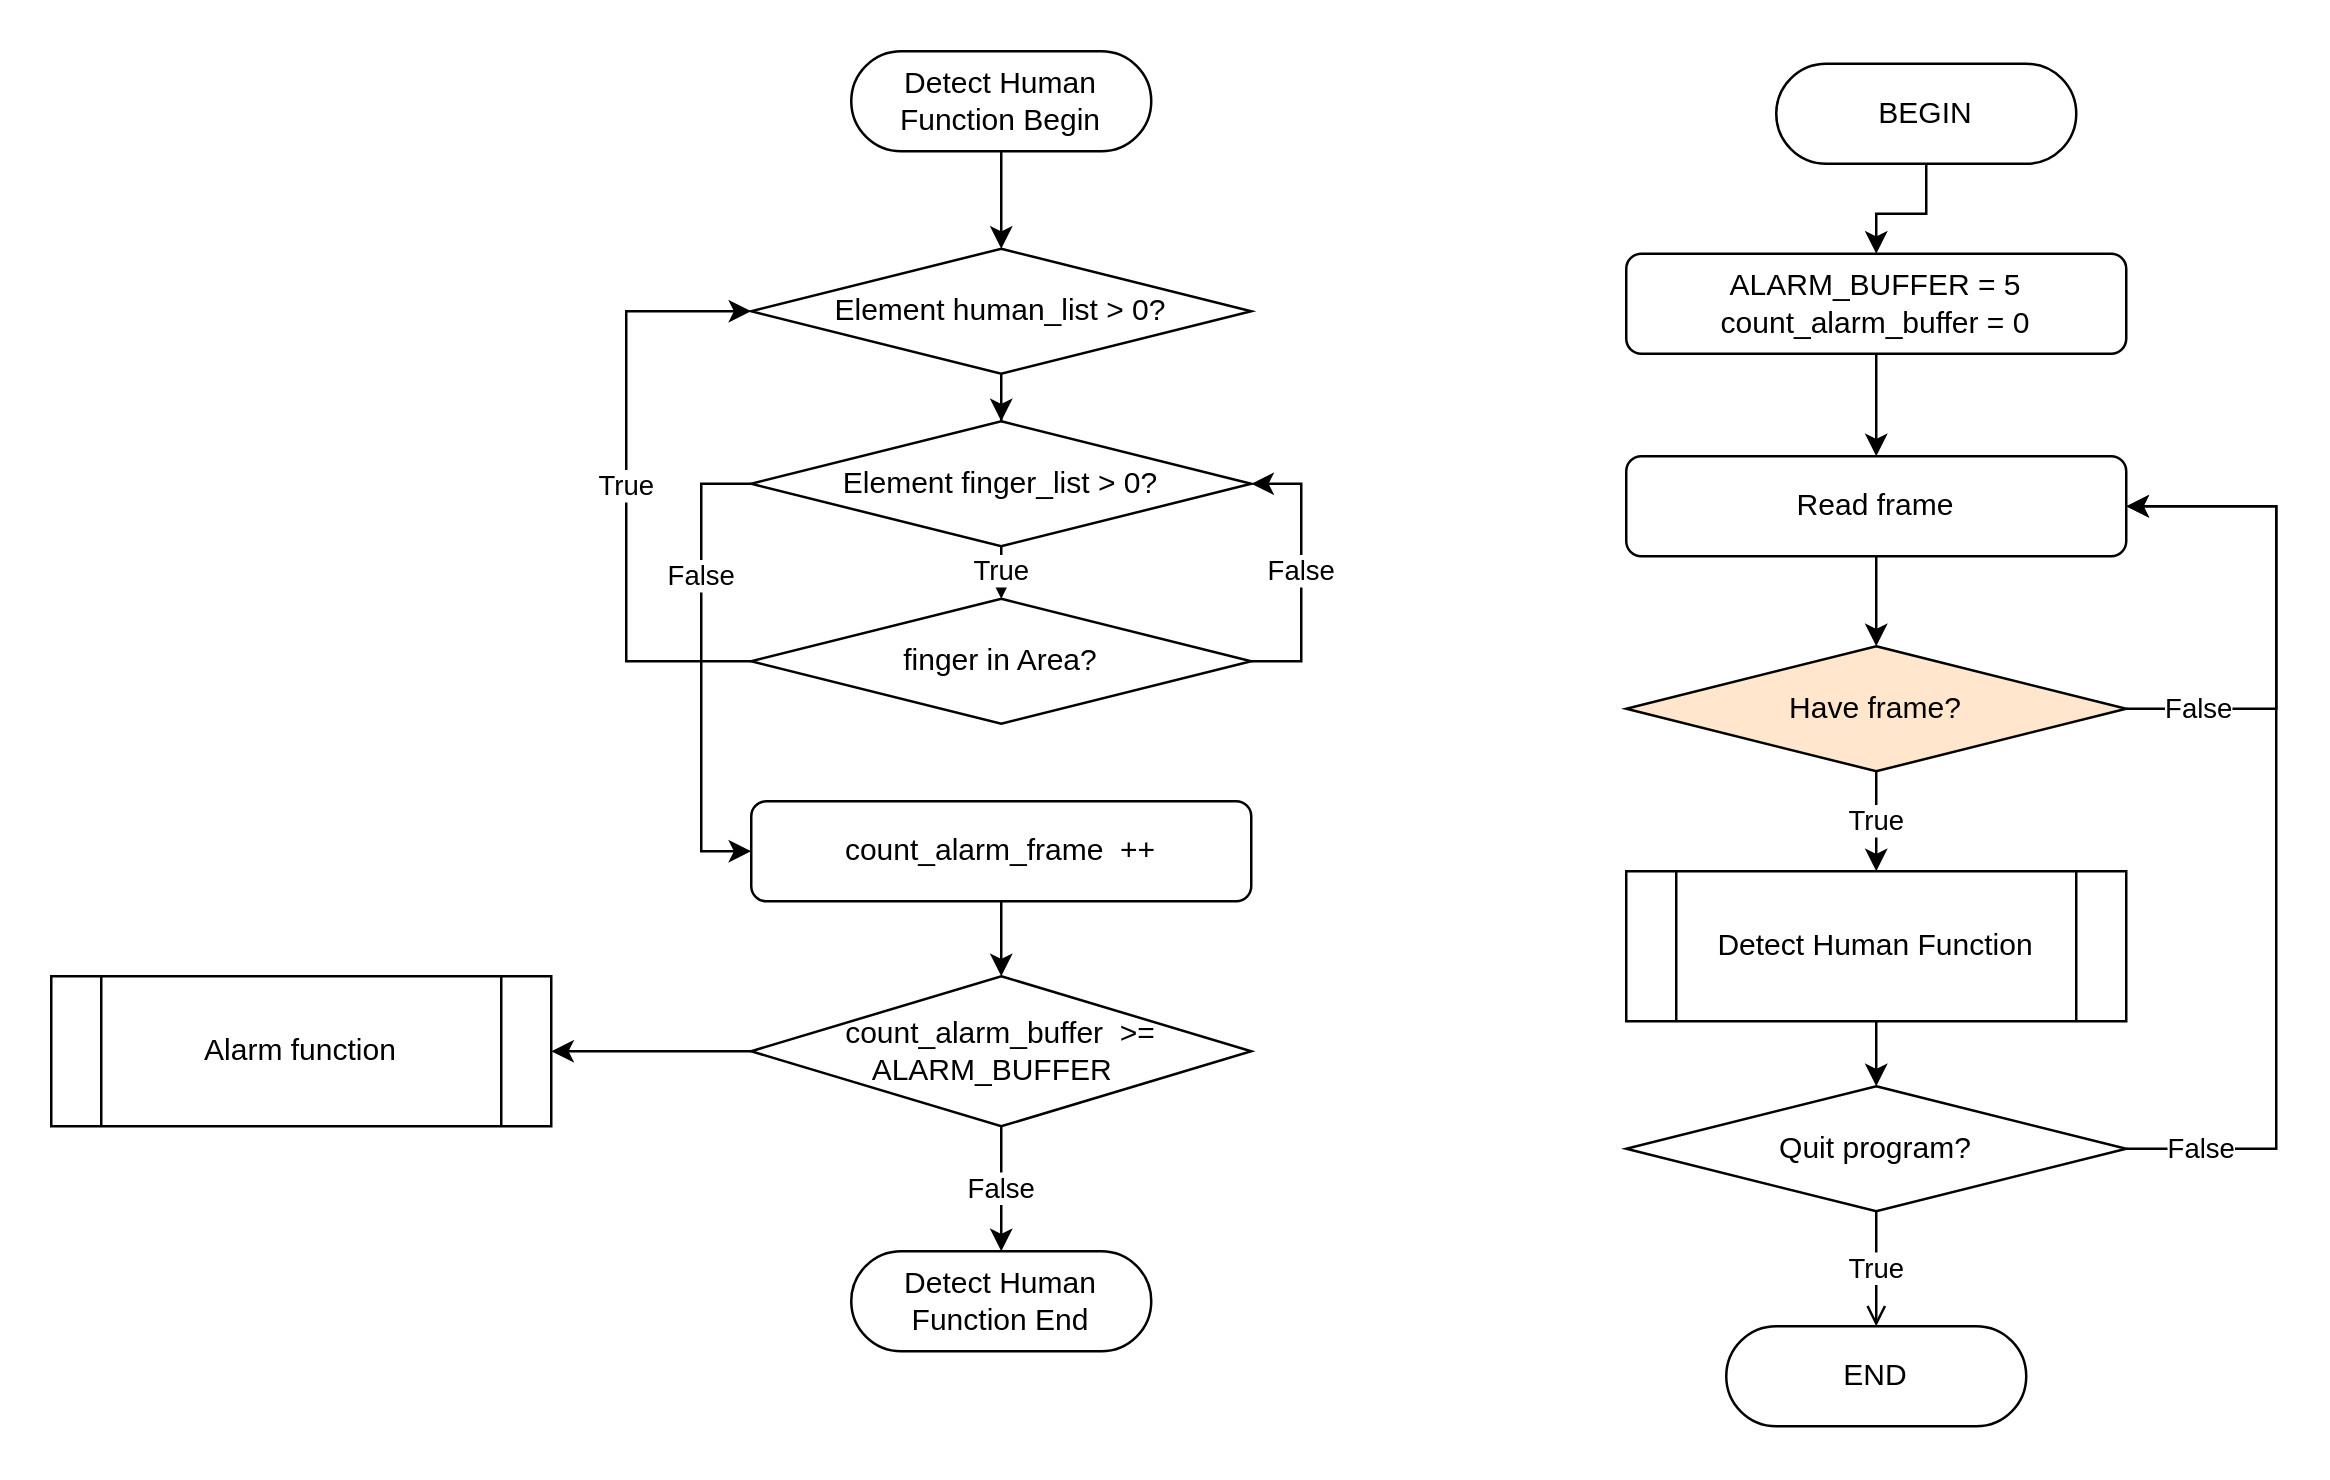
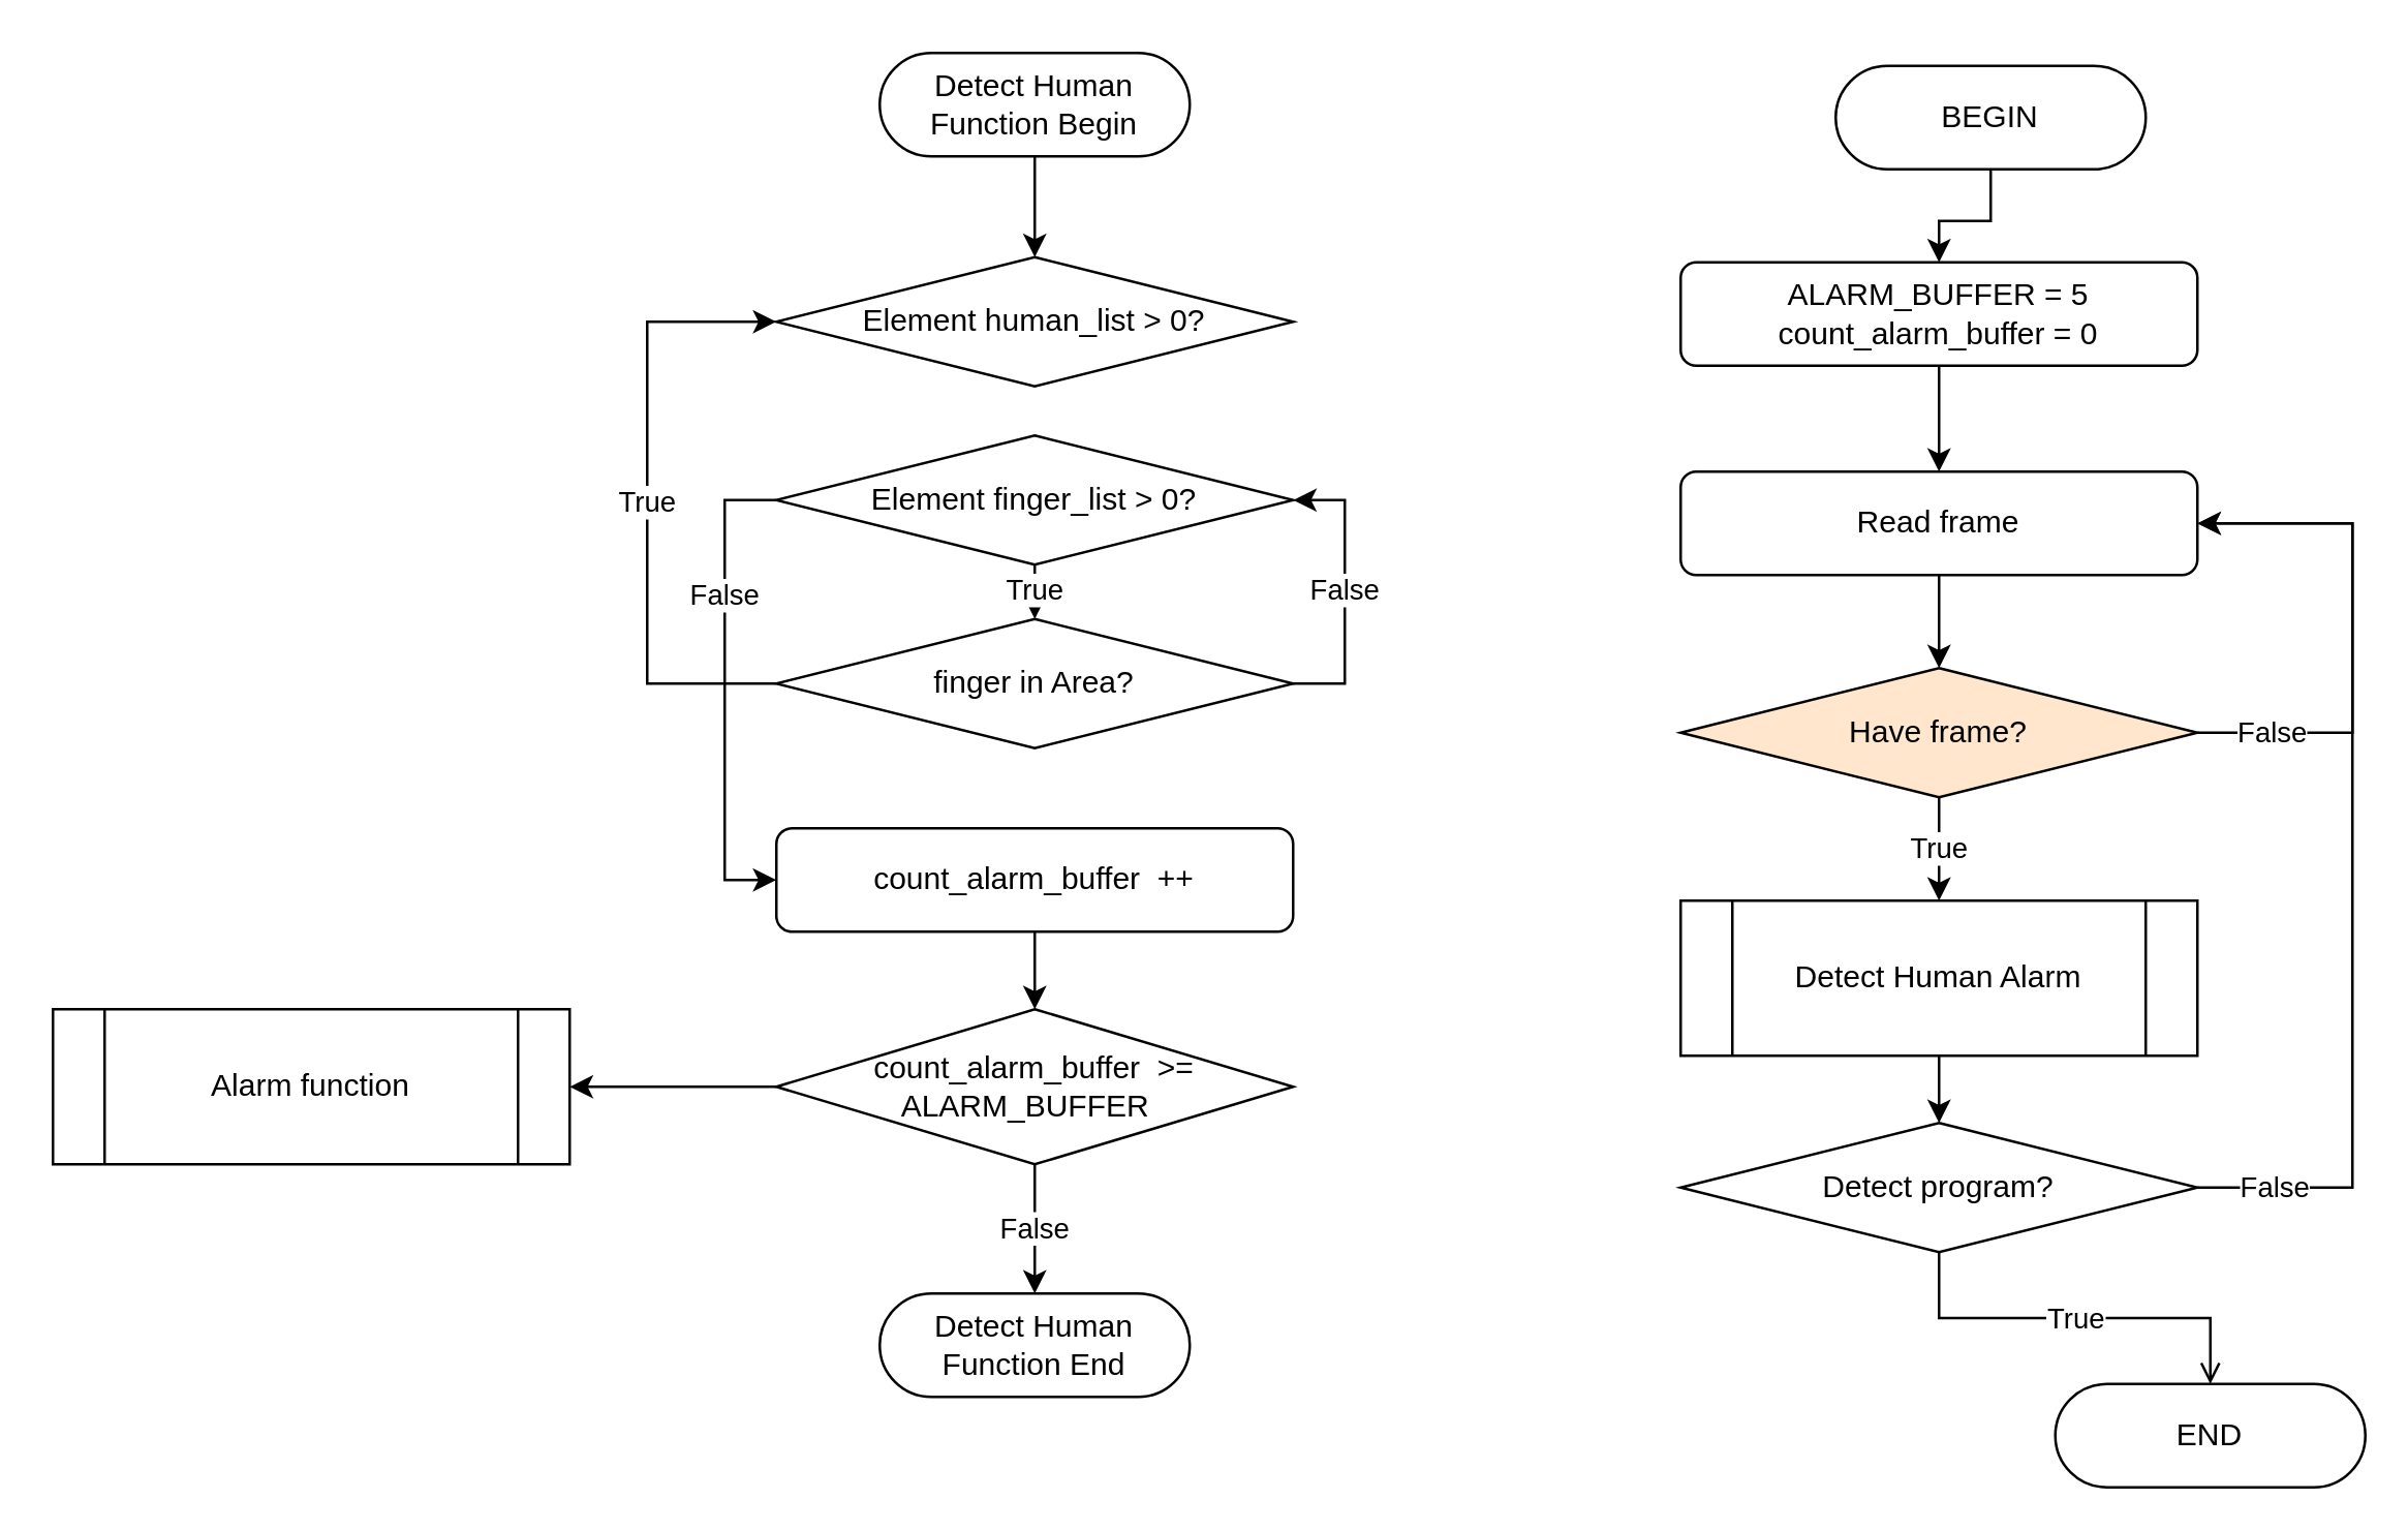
  <mxCell id="0" />
  <mxCell id="1" parent="0" />
  <mxCell id="2" value="" style="edgeStyle=orthogonalEdgeStyle;rounded=0;orthogonalLoop=1;jettySize=auto;html=1;" edge="1" parent="1" source="3" target="5"><mxGeometry relative="1" as="geometry" /></mxCell>
  <mxCell id="3" value="BEGIN" style="rounded=1;whiteSpace=wrap;html=1;arcSize=50;" vertex="1" parent="1"><mxGeometry x="710" y="25" width="120" height="40" as="geometry" /></mxCell>
  <mxCell id="4" style="edgeStyle=orthogonalEdgeStyle;rounded=0;orthogonalLoop=1;jettySize=auto;html=1;exitX=0.5;exitY=1;exitDx=0;exitDy=0;entryX=0.5;entryY=0;entryDx=0;entryDy=0;" edge="1" parent="1" source="5" target="7"><mxGeometry relative="1" as="geometry" /></mxCell>
  <mxCell id="5" value="ALARM_BUFFER = 5&lt;br&gt;count_alarm_buffer = 0" style="rounded=1;whiteSpace=wrap;html=1;" vertex="1" parent="1"><mxGeometry x="650" y="101" width="200" height="40" as="geometry" /></mxCell>
  <mxCell id="6" value="" style="edgeStyle=orthogonalEdgeStyle;rounded=0;orthogonalLoop=1;jettySize=auto;html=1;" edge="1" parent="1" source="7" target="10"><mxGeometry relative="1" as="geometry" /></mxCell>
  <mxCell id="7" value="Read frame" style="rounded=1;whiteSpace=wrap;html=1;" vertex="1" parent="1"><mxGeometry x="650" y="182" width="200" height="40" as="geometry" /></mxCell>
  <mxCell id="8" value="False" style="edgeStyle=orthogonalEdgeStyle;rounded=0;orthogonalLoop=1;jettySize=auto;html=1;exitX=1;exitY=0.5;exitDx=0;exitDy=0;entryX=1;entryY=0.5;entryDx=0;entryDy=0;" edge="1" parent="1" source="10" target="7"><mxGeometry x="-0.707" relative="1" as="geometry"><mxPoint x="850" y="200" as="targetPoint" /><Array as="points"><mxPoint x="910" y="283" /><mxPoint x="910" y="202" /></Array><mxPoint as="offset" /></mxGeometry></mxCell>
  <mxCell id="9" value="True" style="edgeStyle=orthogonalEdgeStyle;rounded=0;orthogonalLoop=1;jettySize=auto;html=1;" edge="1" parent="1" source="10" target="12"><mxGeometry relative="1" as="geometry" /></mxCell>
  <mxCell id="10" value="Have frame?" style="rhombus;whiteSpace=wrap;html=1;fillColor=#ffe6cc;" vertex="1" parent="1"><mxGeometry x="650" y="258" width="200" height="50" as="geometry" /></mxCell>
  <mxCell id="11" value="" style="edgeStyle=orthogonalEdgeStyle;rounded=0;orthogonalLoop=1;jettySize=auto;html=1;" edge="1" parent="1" source="12" target="15"><mxGeometry relative="1" as="geometry" /></mxCell>
- <mxCell id="12" value="Detect Human Function" style="shape=process;whiteSpace=wrap;html=1;backgroundOutline=1;" vertex="1" parent="1"><mxGeometry x="650" y="348" width="200" height="60" as="geometry" /></mxCell>
+ <mxCell id="12" value="Detect Human Alarm" style="shape=process;whiteSpace=wrap;html=1;backgroundOutline=1;" vertex="1" parent="1"><mxGeometry x="650" y="348" width="200" height="60" as="geometry" /></mxCell>
  <mxCell id="13" value="False" style="edgeStyle=orthogonalEdgeStyle;rounded=0;orthogonalLoop=1;jettySize=auto;html=1;exitX=1;exitY=0.5;exitDx=0;exitDy=0;" edge="1" parent="1" source="15"><mxGeometry x="-0.841" relative="1" as="geometry"><mxPoint x="850" y="202" as="targetPoint" /><Array as="points"><mxPoint x="910" y="459" /><mxPoint x="910" y="202" /></Array><mxPoint as="offset" /></mxGeometry></mxCell>
  <mxCell id="14" value="True" style="edgeStyle=orthogonalEdgeStyle;rounded=0;orthogonalLoop=1;jettySize=auto;html=1;endArrow=open;" edge="1" parent="1" source="15" target="16"><mxGeometry relative="1" as="geometry" /></mxCell>
- <mxCell id="15" value="Quit program?" style="rhombus;whiteSpace=wrap;html=1;" vertex="1" parent="1"><mxGeometry x="650" y="434" width="200" height="50" as="geometry" /></mxCell>
- <mxCell id="16" value="END" style="rounded=1;whiteSpace=wrap;html=1;arcSize=50;" vertex="1" parent="1"><mxGeometry x="690" y="530" width="120" height="40" as="geometry" /></mxCell>
+ <mxCell id="15" value="Detect program?" style="rhombus;whiteSpace=wrap;html=1;" vertex="1" parent="1"><mxGeometry x="650" y="434" width="200" height="50" as="geometry" /></mxCell>
+ <mxCell id="16" value="END" style="rounded=1;whiteSpace=wrap;html=1;arcSize=50;" vertex="1" parent="1"><mxGeometry x="795" y="535" width="120" height="40" as="geometry" /></mxCell>
  <mxCell id="17" value="Detect Human Function Begin" style="rounded=1;whiteSpace=wrap;html=1;arcSize=50;" vertex="1" parent="1"><mxGeometry x="340" y="20" width="120" height="40" as="geometry" /></mxCell>
  <mxCell id="18" value="Detect Human Function End" style="rounded=1;whiteSpace=wrap;html=1;arcSize=50;" vertex="1" parent="1"><mxGeometry x="340" y="500" width="120" height="40" as="geometry" /></mxCell>
- <mxCell id="19" value="" style="edgeStyle=orthogonalEdgeStyle;rounded=0;orthogonalLoop=1;jettySize=auto;html=1;" edge="1" parent="1" source="20" target="23"><mxGeometry relative="1" as="geometry" /></mxCell>
  <mxCell id="20" value="Element human_list &amp;gt; 0?" style="rhombus;whiteSpace=wrap;html=1;" vertex="1" parent="1"><mxGeometry x="300" y="99" width="200" height="50" as="geometry" /></mxCell>
  <mxCell id="21" value="True" style="edgeStyle=orthogonalEdgeStyle;rounded=0;orthogonalLoop=1;jettySize=auto;html=1;" edge="1" parent="1" source="23" target="27"><mxGeometry relative="1" as="geometry" /></mxCell>
  <mxCell id="22" value="False" style="edgeStyle=orthogonalEdgeStyle;rounded=0;orthogonalLoop=1;jettySize=auto;html=1;exitX=0;exitY=0.5;exitDx=0;exitDy=0;entryX=0;entryY=0.5;entryDx=0;entryDy=0;" edge="1" parent="1" source="23" target="29"><mxGeometry x="-0.391" relative="1" as="geometry"><mxPoint as="offset" /></mxGeometry></mxCell>
  <mxCell id="23" value="Element finger_list &amp;gt; 0?" style="rhombus;whiteSpace=wrap;html=1;" vertex="1" parent="1"><mxGeometry x="300" y="168" width="200" height="50" as="geometry" /></mxCell>
  <mxCell id="24" style="edgeStyle=orthogonalEdgeStyle;rounded=0;orthogonalLoop=1;jettySize=auto;html=1;exitX=0.5;exitY=1;exitDx=0;exitDy=0;entryX=0.5;entryY=0;entryDx=0;entryDy=0;" edge="1" parent="1" target="20"><mxGeometry relative="1" as="geometry"><mxPoint x="400" y="60" as="sourcePoint" /></mxGeometry></mxCell>
  <mxCell id="25" value="True" style="edgeStyle=orthogonalEdgeStyle;rounded=0;orthogonalLoop=1;jettySize=auto;html=1;entryX=0;entryY=0.5;entryDx=0;entryDy=0;exitX=0;exitY=0.5;exitDx=0;exitDy=0;" edge="1" parent="1" source="27" target="20"><mxGeometry relative="1" as="geometry"><Array as="points"><mxPoint x="250" y="264" /><mxPoint x="250" y="124" /></Array></mxGeometry></mxCell>
  <mxCell id="26" value="False" style="edgeStyle=orthogonalEdgeStyle;rounded=0;orthogonalLoop=1;jettySize=auto;html=1;exitX=1;exitY=0.5;exitDx=0;exitDy=0;entryX=1;entryY=0.5;entryDx=0;entryDy=0;" edge="1" parent="1" source="27" target="23"><mxGeometry relative="1" as="geometry" /></mxCell>
  <mxCell id="27" value="finger in Area?" style="rhombus;whiteSpace=wrap;html=1;" vertex="1" parent="1"><mxGeometry x="300" y="239" width="200" height="50" as="geometry" /></mxCell>
  <mxCell id="28" value="" style="edgeStyle=orthogonalEdgeStyle;rounded=0;orthogonalLoop=1;jettySize=auto;html=1;" edge="1" parent="1" source="29" target="32"><mxGeometry relative="1" as="geometry" /></mxCell>
- <mxCell id="29" value="count_alarm_frame&amp;nbsp; ++" style="rounded=1;whiteSpace=wrap;html=1;" vertex="1" parent="1"><mxGeometry x="300" y="320" width="200" height="40" as="geometry" /></mxCell>
+ <mxCell id="29" value="count_alarm_buffer&amp;nbsp; ++" style="rounded=1;whiteSpace=wrap;html=1;" vertex="1" parent="1"><mxGeometry x="300" y="320" width="200" height="40" as="geometry" /></mxCell>
  <mxCell id="30" value="False" style="edgeStyle=orthogonalEdgeStyle;rounded=0;orthogonalLoop=1;jettySize=auto;html=1;" edge="1" parent="1" source="32" target="18"><mxGeometry relative="1" as="geometry" /></mxCell>
  <mxCell id="31" value="" style="edgeStyle=orthogonalEdgeStyle;rounded=0;orthogonalLoop=1;jettySize=auto;html=1;" edge="1" parent="1" source="32" target="33"><mxGeometry relative="1" as="geometry" /></mxCell>
  <mxCell id="32" value="count_alarm_buffer&amp;nbsp; &amp;gt;=&lt;br&gt;ALARM_BUFFER&amp;nbsp;&amp;nbsp;" style="rhombus;whiteSpace=wrap;html=1;" vertex="1" parent="1"><mxGeometry x="300" y="390" width="200" height="60" as="geometry" /></mxCell>
  <mxCell id="33" value="Alarm function" style="shape=process;whiteSpace=wrap;html=1;backgroundOutline=1;" vertex="1" parent="1"><mxGeometry x="20" y="390" width="200" height="60" as="geometry" /></mxCell>
